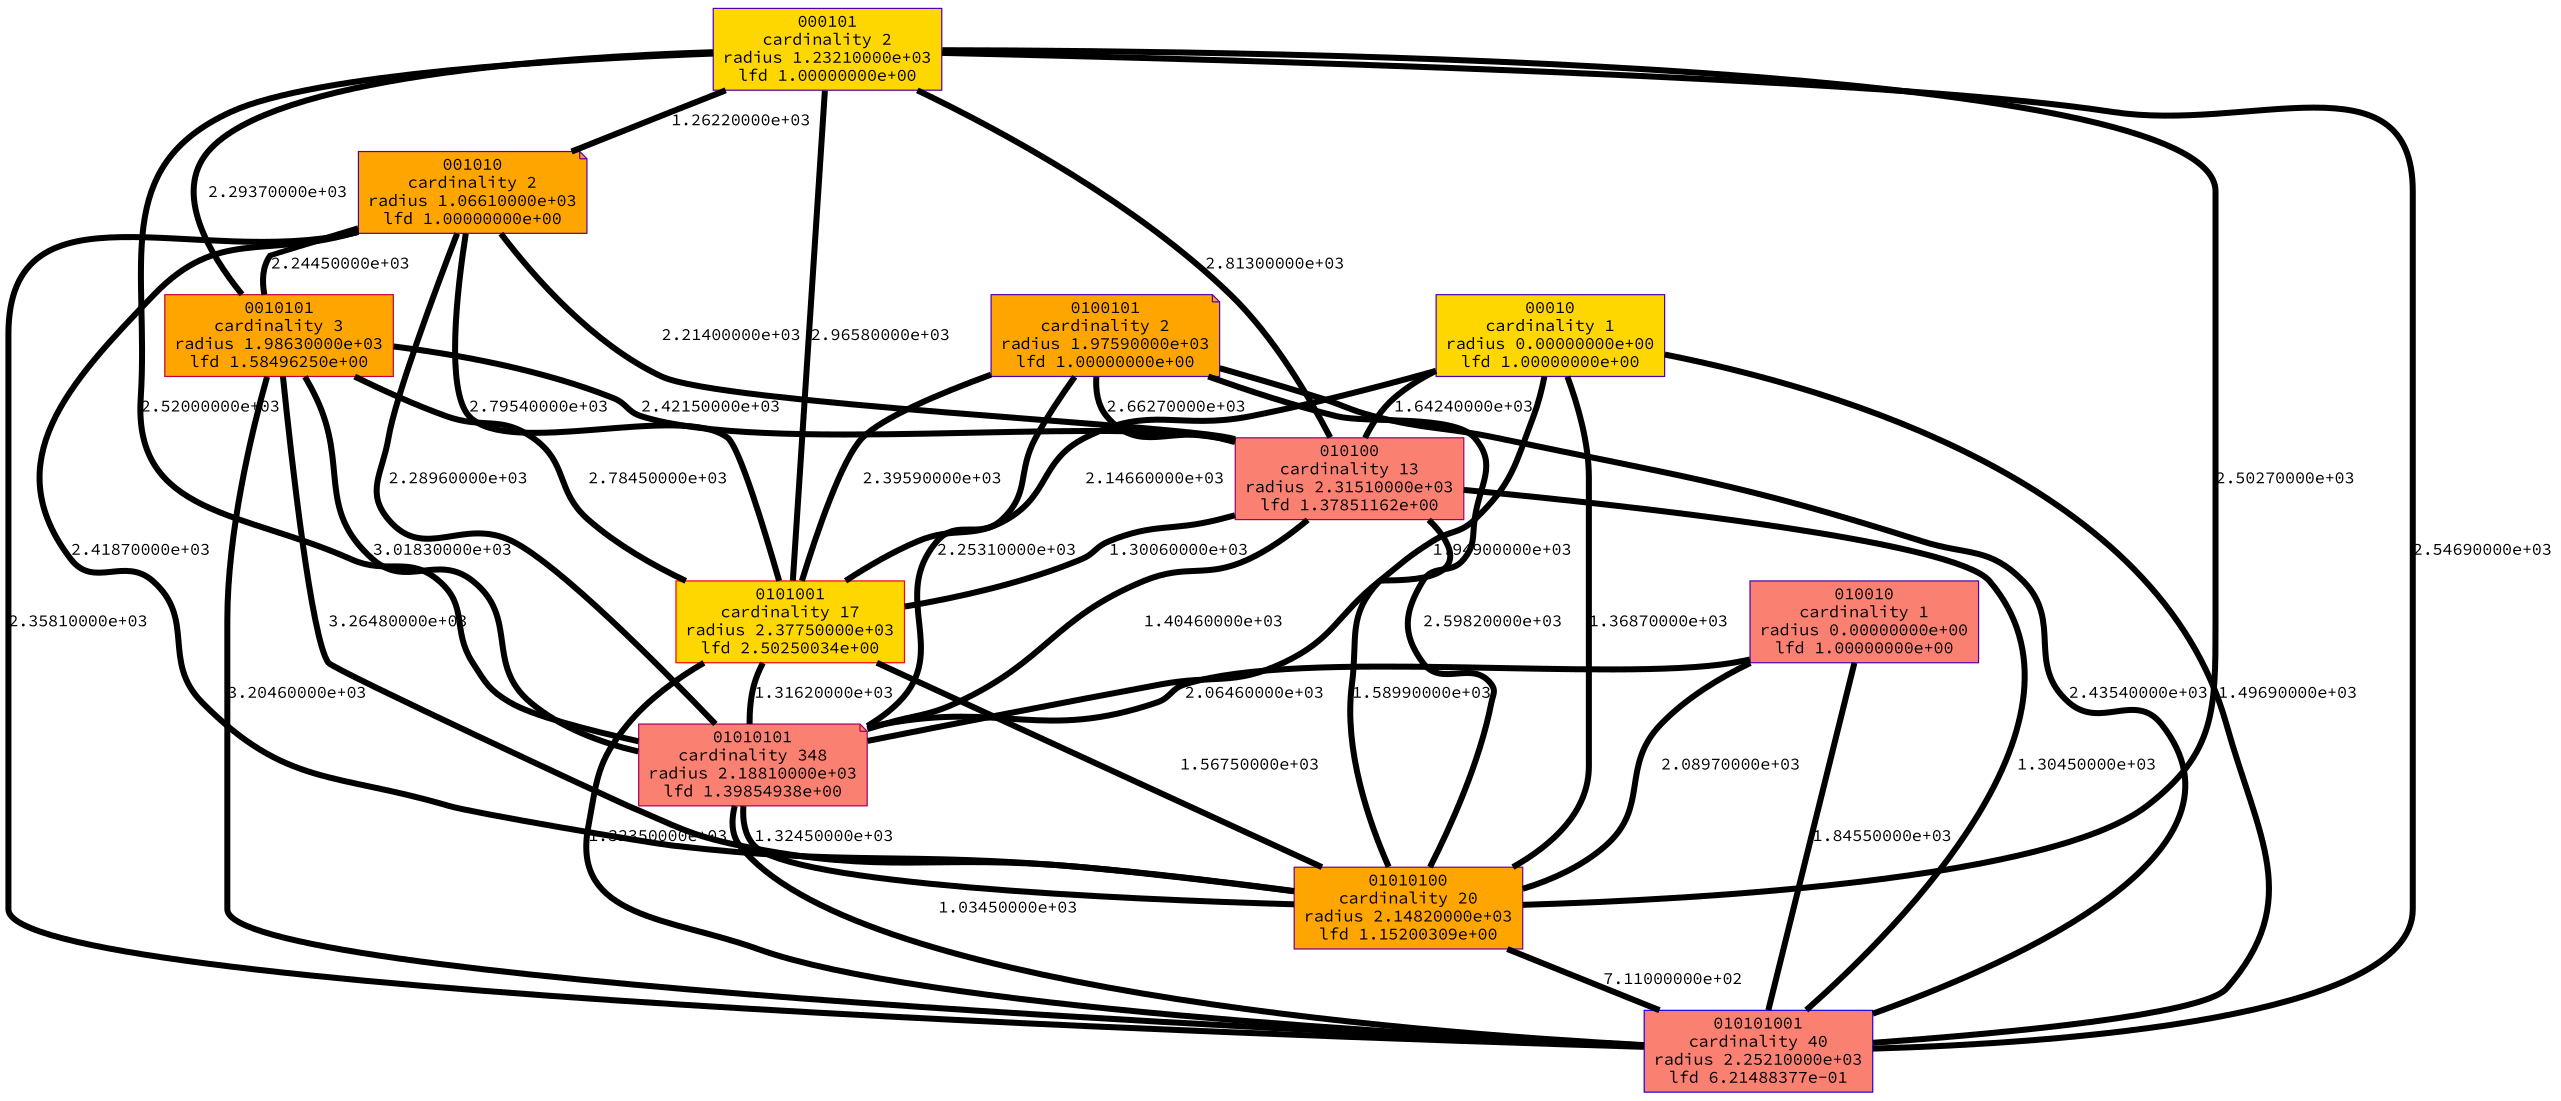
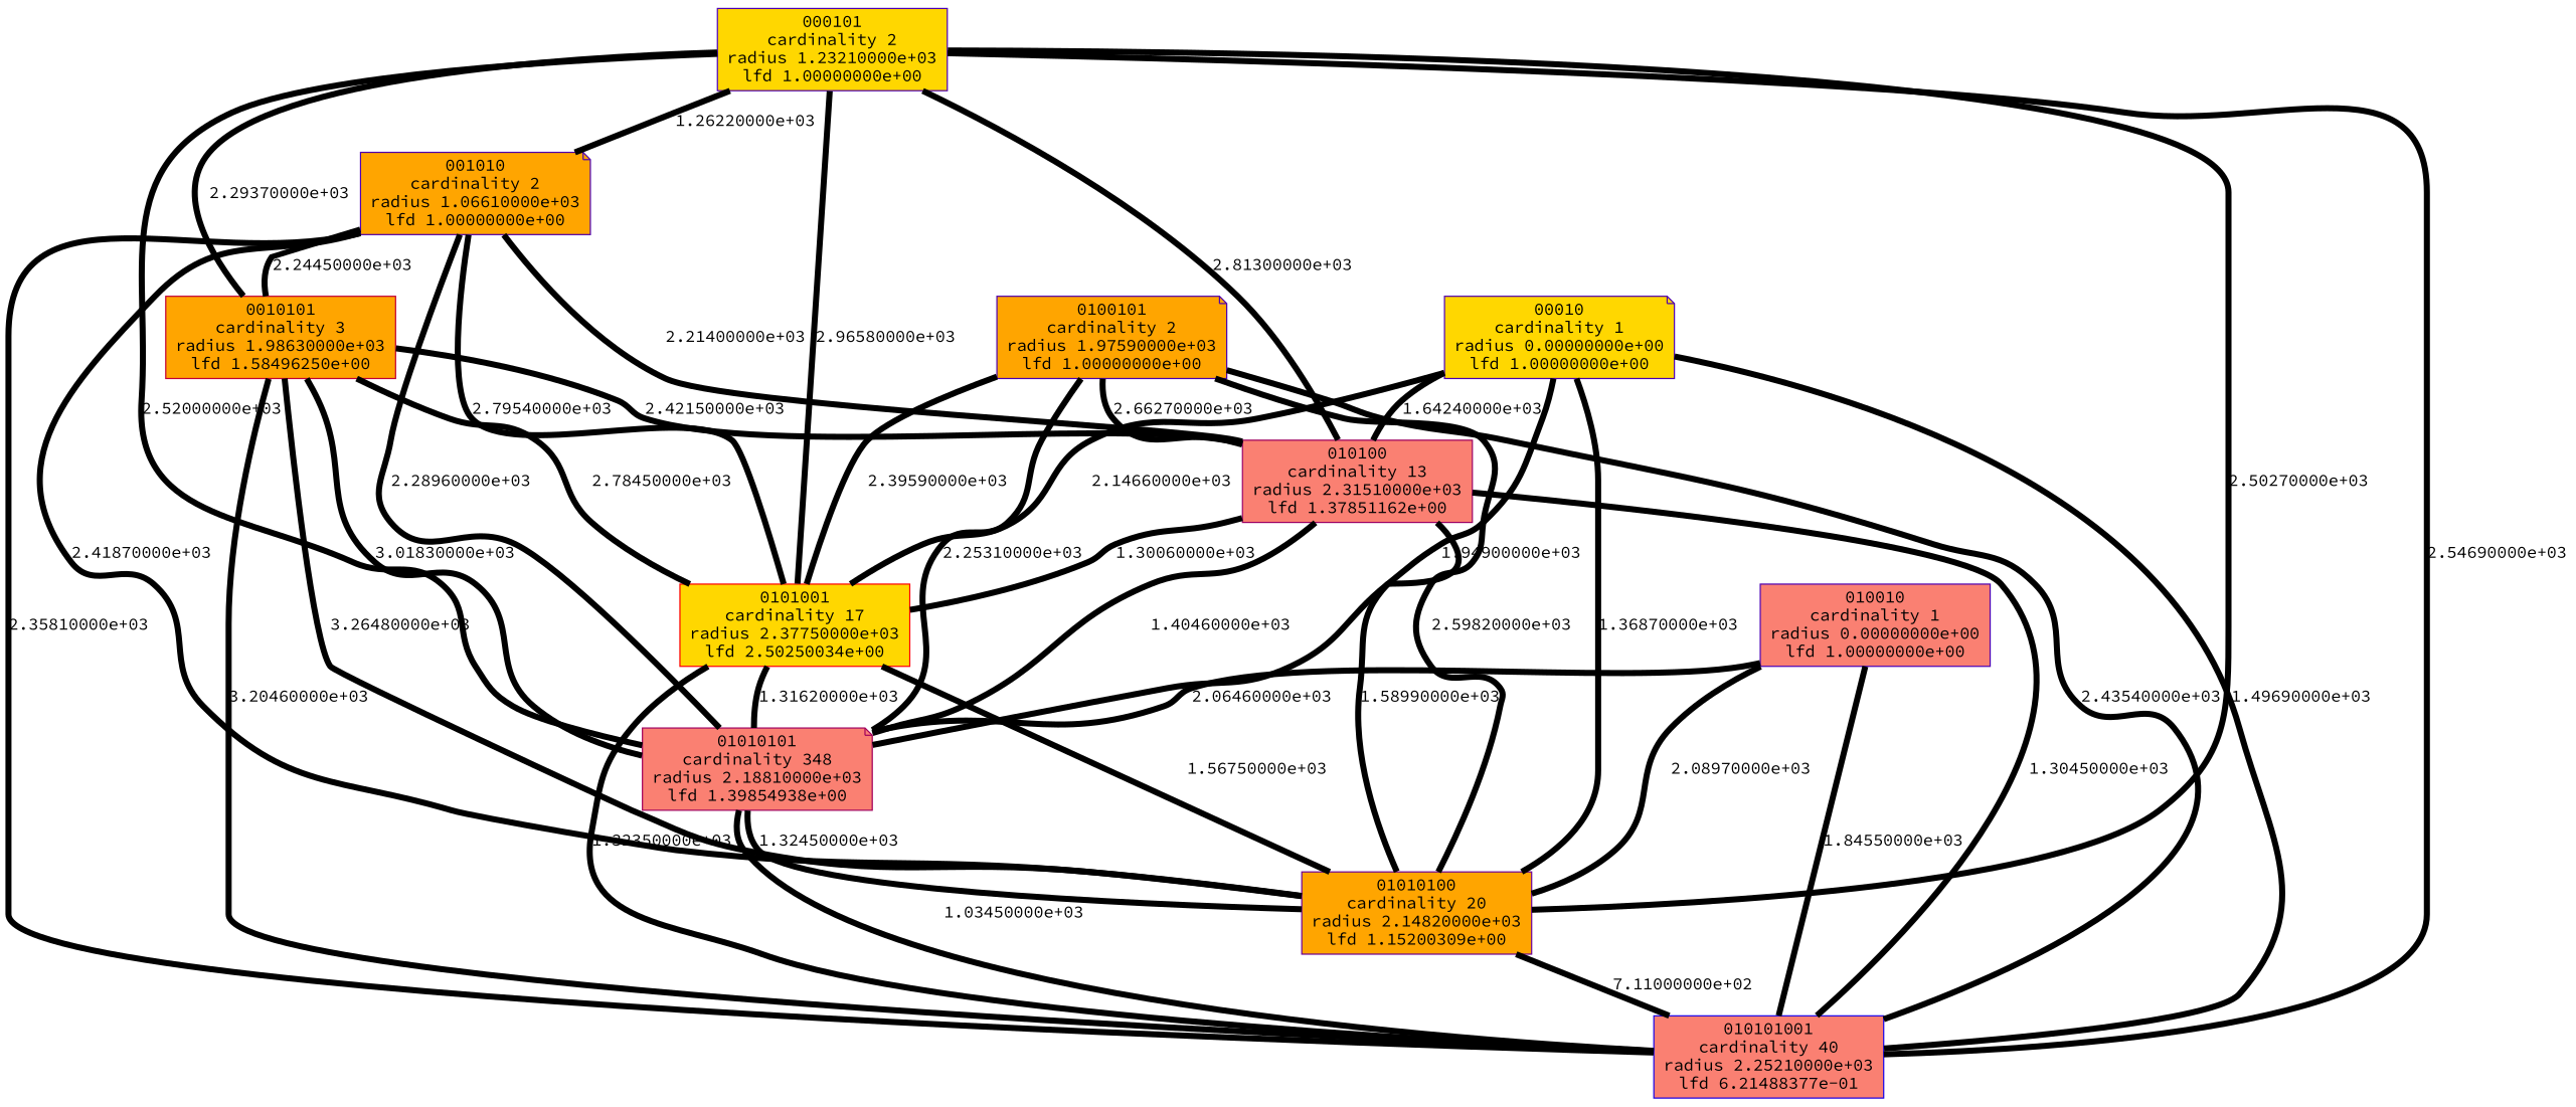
  graph {
    fontname="Source Code Pro"
    node [color="#4D00B1" style=filled fillcolor=orange shape=box fontname="Source Code Pro"]
    edge [labeldistance=10 penwidth=5 style=solid fontname="Source Code Pro"]
    n1 [color="#C3003B" label="0010101\ncardinality 3\nradius 1.98630000e+03\nlfd 1.58496250e+00"]
    n2 [color="#6C0092" label="01010100\ncardinality 20\nradius 2.14820000e+03\nlfd 1.15200309e+00"]
    n3 [color="#FE0000" label="0101001\ncardinality 17\nradius 2.37750000e+03\nlfd 2.50250034e+00" fillcolor=gold]
    n4 [color="#A1005D" label="01010101\ncardinality 348\nradius 2.18810000e+03\nlfd 1.39854938e+00" fillcolor=salmon shape=note]
    n5 [color="#9D0061" label="010100\ncardinality 13\nradius 2.31510000e+03\nlfd 1.37851162e+00" fillcolor=salmon]
    n6 [color="#1800E6" label="010101001\ncardinality 40\nradius 2.25210000e+03\nlfd 6.21488377e-01" fillcolor=salmon]
    n7 [label="001010\ncardinality 2\nradius 1.06610000e+03\nlfd 1.00000000e+00" shape=note]
    n8 [label="000101\ncardinality 2\nradius 1.23210000e+03\nlfd 1.00000000e+00" fillcolor=gold]
-   n9 [label="00010\ncardinality 1\nradius 0.00000000e+00\nlfd 1.00000000e+00" fillcolor=gold]
+   n9 [label="00010\ncardinality 1\nradius 0.00000000e+00\nlfd 1.00000000e+00" fillcolor=gold shape=note]
    n10 [label="010010\ncardinality 1\nradius 0.00000000e+00\nlfd 1.00000000e+00" fillcolor=salmon]
    n11 [label="0100101\ncardinality 2\nradius 1.97590000e+03\nlfd 1.00000000e+00" shape=note]
    n1 -- n2 [label="3.26480000e+03"]
    n1 -- n3 [label="2.78450000e+03"]
    n1 -- n4 [label="3.01830000e+03"]
    n1 -- n5 [label="2.42150000e+03"]
    n1 -- n6 [label="3.20460000e+03"]
    n2 -- n6 [label="7.11000000e+02"]
    n3 -- n2 [label="1.56750000e+03"]
    n3 -- n4 [label="1.31620000e+03"]
    n3 -- n6 [label="1.32350000e+03"]
    n4 -- n2 [label="1.32450000e+03"]
    n4 -- n6 [label="1.03450000e+03"]
    n5 -- n2 [label="1.58990000e+03"]
    n5 -- n3 [label="1.30060000e+03"]
    n5 -- n4 [label="1.40460000e+03"]
    n5 -- n6 [label="1.30450000e+03"]
    n7 -- n1 [label="2.24450000e+03"]
    n7 -- n2 [label="2.41870000e+03"]
    n7 -- n3 [label="2.79540000e+03"]
    n7 -- n4 [label="2.28960000e+03"]
    n7 -- n5 [label="2.21400000e+03"]
    n7 -- n6 [label="2.35810000e+03"]
    n8 -- n1 [label="2.29370000e+03"]
    n8 -- n2 [label="2.50270000e+03"]
    n8 -- n3 [label="2.96580000e+03"]
    n8 -- n4 [label="2.52000000e+03"]
    n8 -- n5 [label="2.81300000e+03"]
    n8 -- n6 [label="2.54690000e+03"]
    n8 -- n7 [label="1.26220000e+03"]
    n9 -- n2 [label="1.36870000e+03"]
    n9 -- n3 [label="2.14660000e+03"]
    n9 -- n4 [label="1.94900000e+03"]
    n9 -- n5 [label="1.64240000e+03"]
    n9 -- n6 [label="1.49690000e+03"]
    n10 -- n2 [label="2.08970000e+03"]
    n10 -- n4 [label="2.06460000e+03"]
    n10 -- n6 [label="1.84550000e+03"]
    n11 -- n2 [label="2.59820000e+03"]
    n11 -- n3 [label="2.39590000e+03"]
    n11 -- n4 [label="2.25310000e+03"]
    n11 -- n5 [label="2.66270000e+03"]
    n11 -- n6 [label="2.43540000e+03"]
  }
